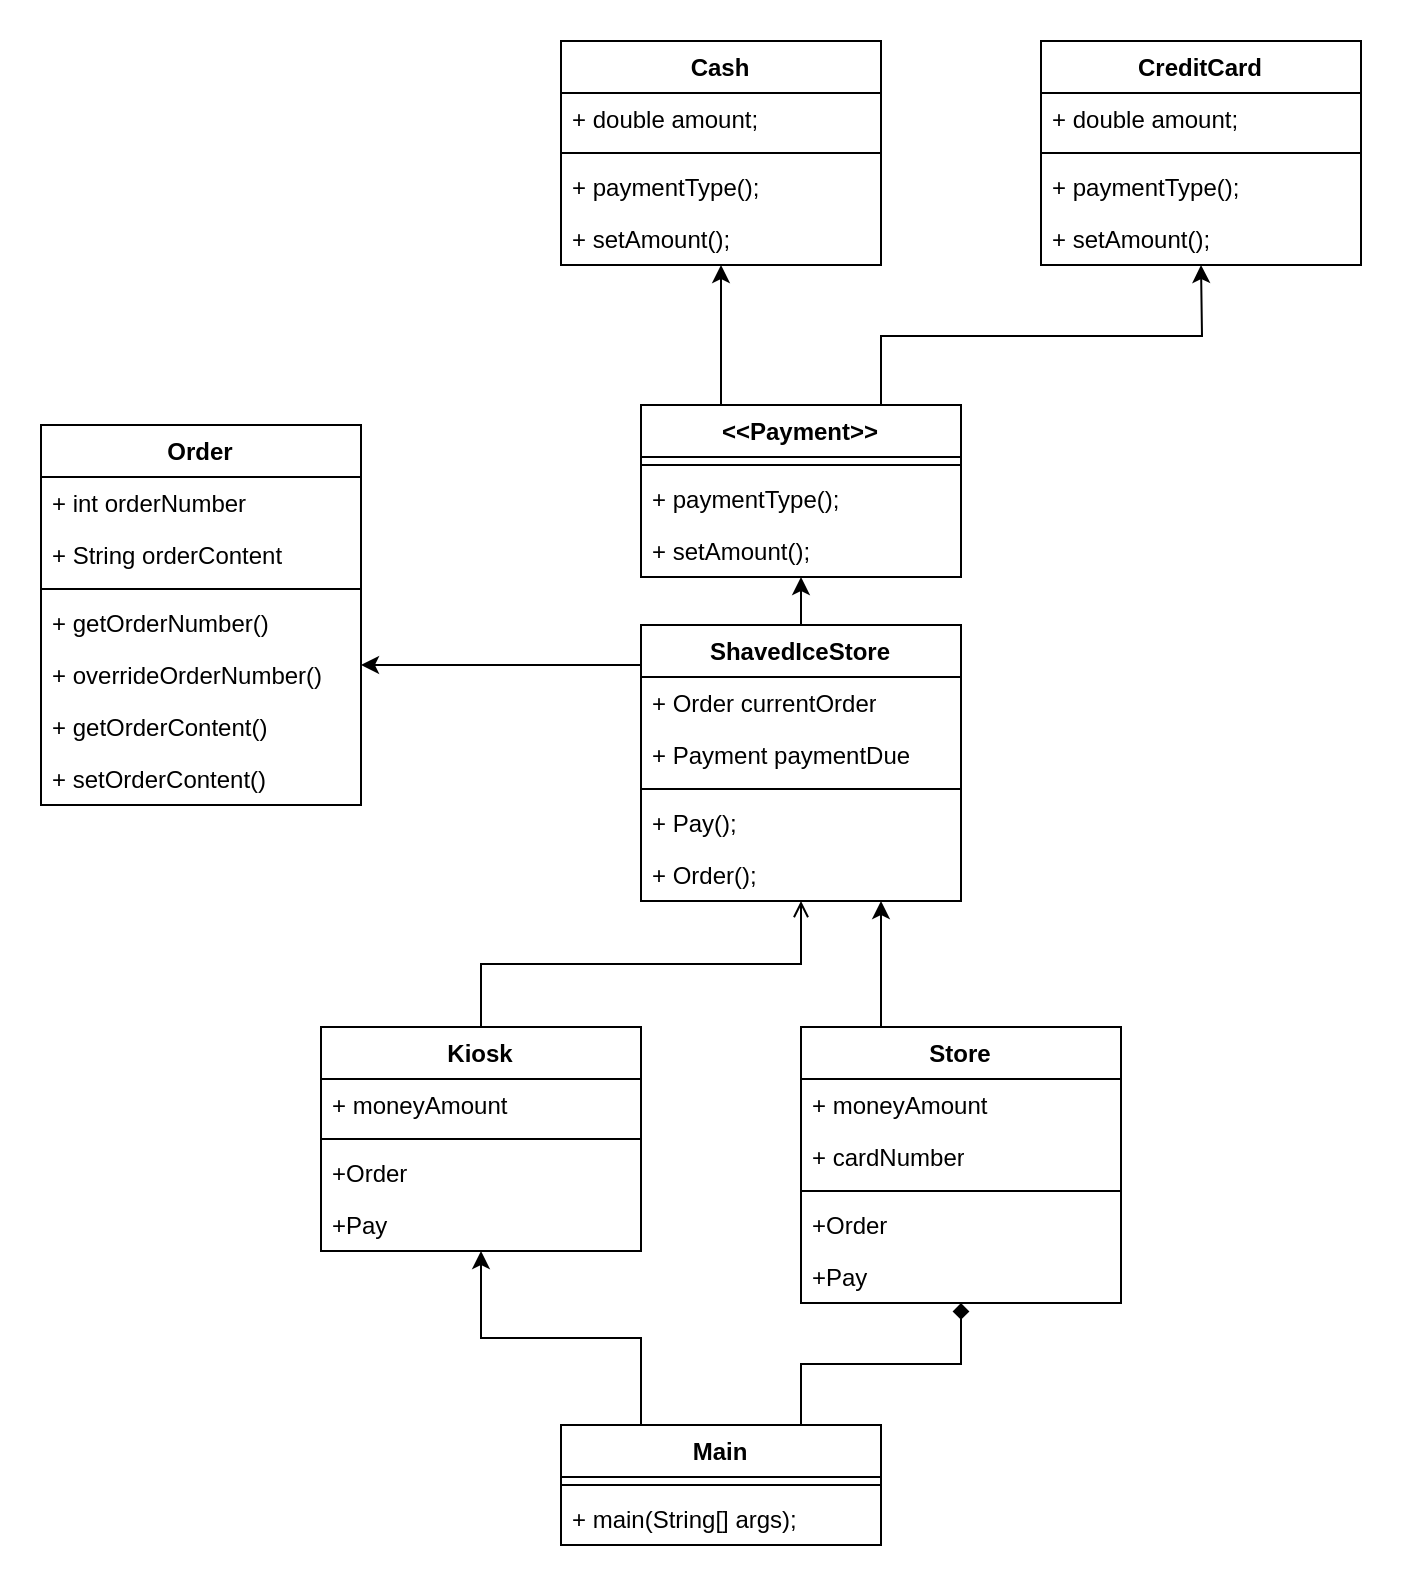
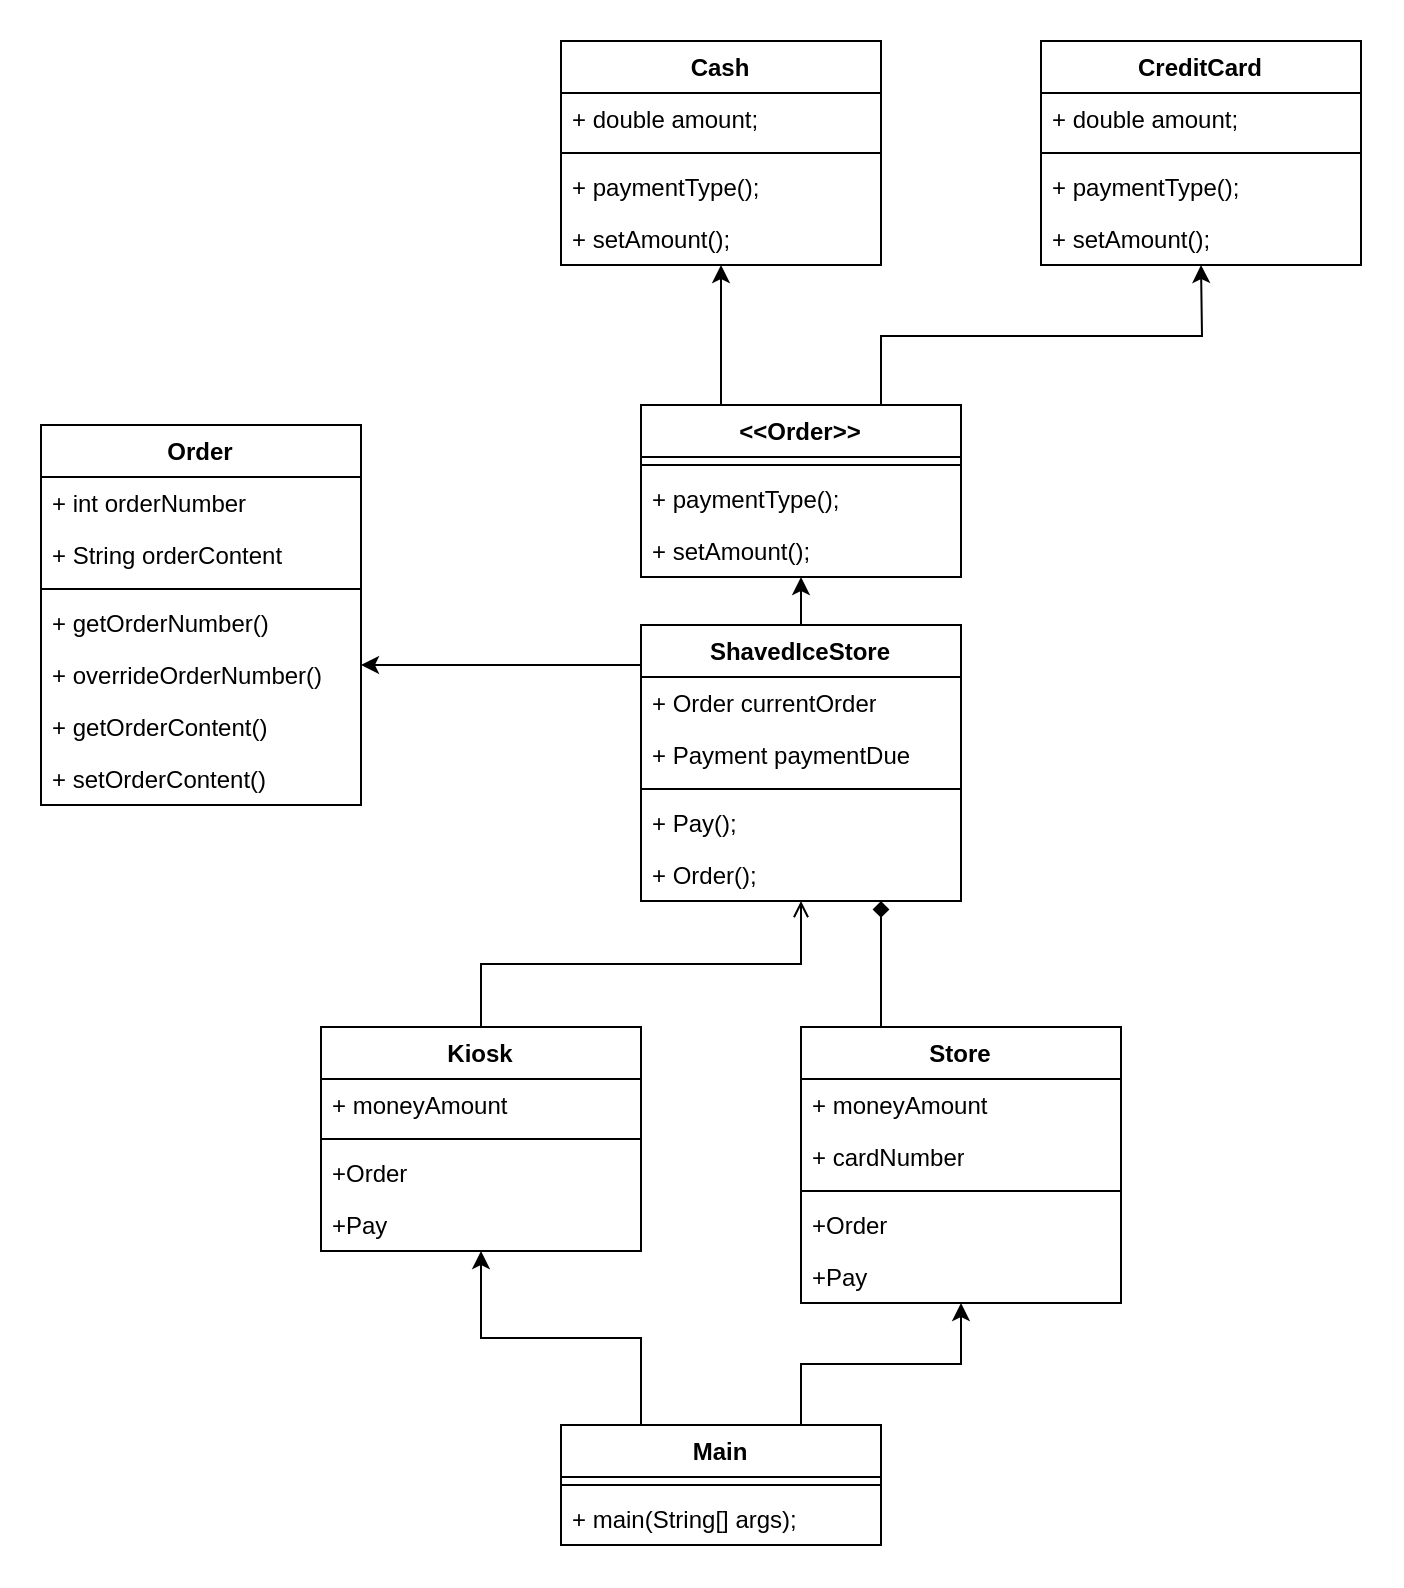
  <mxCell id="0" />
  <mxCell id="1" parent="0" />
  <mxCell id="2" style="edgeStyle=orthogonalEdgeStyle;rounded=0;orthogonalLoop=1;jettySize=auto;html=1;exitX=0.25;exitY=0;exitDx=0;exitDy=0;entryX=0.25;entryY=1;entryDx=0;entryDy=0;" edge="1" parent="1" source="4"><mxGeometry relative="1" as="geometry"><mxPoint x="360" y="132" as="targetPoint" /></mxGeometry></mxCell>
  <mxCell id="3" style="edgeStyle=orthogonalEdgeStyle;rounded=0;orthogonalLoop=1;jettySize=auto;html=1;exitX=0.75;exitY=0;exitDx=0;exitDy=0;" edge="1" parent="1" source="4"><mxGeometry relative="1" as="geometry"><mxPoint x="600" y="132" as="targetPoint" /></mxGeometry></mxCell>
- <mxCell id="4" value="&amp;lt;&amp;lt;Payment&amp;gt;&amp;gt;" style="swimlane;fontStyle=1;align=center;verticalAlign=top;childLayout=stackLayout;horizontal=1;startSize=26;horizontalStack=0;resizeParent=1;resizeParentMax=0;resizeLast=0;collapsible=1;marginBottom=0;whiteSpace=wrap;html=1;" vertex="1" parent="1"><mxGeometry x="320" y="202" width="160" height="86" as="geometry" /></mxCell>
+ <mxCell id="4" value="&amp;lt;&amp;lt;Order&amp;gt;&amp;gt;" style="swimlane;fontStyle=1;align=center;verticalAlign=top;childLayout=stackLayout;horizontal=1;startSize=26;horizontalStack=0;resizeParent=1;resizeParentMax=0;resizeLast=0;collapsible=1;marginBottom=0;whiteSpace=wrap;html=1;" vertex="1" parent="1"><mxGeometry x="320" y="202" width="160" height="86" as="geometry" /></mxCell>
  <mxCell id="5" value="" style="line;strokeWidth=1;fillColor=none;align=left;verticalAlign=middle;spacingTop=-1;spacingLeft=3;spacingRight=3;rotatable=0;labelPosition=right;points=[];portConstraint=eastwest;strokeColor=inherit;" vertex="1" parent="4"><mxGeometry y="26" width="160" height="8" as="geometry" /></mxCell>
  <mxCell id="6" value="+ paymentType();" style="text;strokeColor=none;fillColor=none;align=left;verticalAlign=top;spacingLeft=4;spacingRight=4;overflow=hidden;rotatable=0;points=[[0,0.5],[1,0.5]];portConstraint=eastwest;whiteSpace=wrap;html=1;" vertex="1" parent="4"><mxGeometry y="34" width="160" height="26" as="geometry" /></mxCell>
  <mxCell id="7" value="+ setAmount();" style="text;strokeColor=none;fillColor=none;align=left;verticalAlign=top;spacingLeft=4;spacingRight=4;overflow=hidden;rotatable=0;points=[[0,0.5],[1,0.5]];portConstraint=eastwest;whiteSpace=wrap;html=1;" vertex="1" parent="4"><mxGeometry y="60" width="160" height="26" as="geometry" /></mxCell>
  <mxCell id="8" value="Order" style="swimlane;fontStyle=1;align=center;verticalAlign=top;childLayout=stackLayout;horizontal=1;startSize=26;horizontalStack=0;resizeParent=1;resizeParentMax=0;resizeLast=0;collapsible=1;marginBottom=0;whiteSpace=wrap;html=1;" vertex="1" parent="1"><mxGeometry x="20" y="212" width="160" height="190" as="geometry" /></mxCell>
  <mxCell id="9" value="+ int orderNumber" style="text;strokeColor=none;fillColor=none;align=left;verticalAlign=top;spacingLeft=4;spacingRight=4;overflow=hidden;rotatable=0;points=[[0,0.5],[1,0.5]];portConstraint=eastwest;whiteSpace=wrap;html=1;" vertex="1" parent="8"><mxGeometry y="26" width="160" height="26" as="geometry" /></mxCell>
  <mxCell id="10" value="+ String orderContent" style="text;strokeColor=none;fillColor=none;align=left;verticalAlign=top;spacingLeft=4;spacingRight=4;overflow=hidden;rotatable=0;points=[[0,0.5],[1,0.5]];portConstraint=eastwest;whiteSpace=wrap;html=1;" vertex="1" parent="8"><mxGeometry y="52" width="160" height="26" as="geometry" /></mxCell>
  <mxCell id="11" value="" style="line;strokeWidth=1;fillColor=none;align=left;verticalAlign=middle;spacingTop=-1;spacingLeft=3;spacingRight=3;rotatable=0;labelPosition=right;points=[];portConstraint=eastwest;strokeColor=inherit;" vertex="1" parent="8"><mxGeometry y="78" width="160" height="8" as="geometry" /></mxCell>
  <mxCell id="12" value="&lt;div&gt;+ getOrderNumber()&lt;/div&gt;" style="text;strokeColor=none;fillColor=none;align=left;verticalAlign=top;spacingLeft=4;spacingRight=4;overflow=hidden;rotatable=0;points=[[0,0.5],[1,0.5]];portConstraint=eastwest;whiteSpace=wrap;html=1;" vertex="1" parent="8"><mxGeometry y="86" width="160" height="26" as="geometry" /></mxCell>
  <mxCell id="13" value="+ overrideOrderNumber()" style="text;strokeColor=none;fillColor=none;align=left;verticalAlign=top;spacingLeft=4;spacingRight=4;overflow=hidden;rotatable=0;points=[[0,0.5],[1,0.5]];portConstraint=eastwest;whiteSpace=wrap;html=1;" vertex="1" parent="8"><mxGeometry y="112" width="160" height="26" as="geometry" /></mxCell>
  <mxCell id="14" value="+ getOrderContent()" style="text;strokeColor=none;fillColor=none;align=left;verticalAlign=top;spacingLeft=4;spacingRight=4;overflow=hidden;rotatable=0;points=[[0,0.5],[1,0.5]];portConstraint=eastwest;whiteSpace=wrap;html=1;" vertex="1" parent="8"><mxGeometry y="138" width="160" height="26" as="geometry" /></mxCell>
  <mxCell id="15" value="+ setOrderContent()" style="text;strokeColor=none;fillColor=none;align=left;verticalAlign=top;spacingLeft=4;spacingRight=4;overflow=hidden;rotatable=0;points=[[0,0.5],[1,0.5]];portConstraint=eastwest;whiteSpace=wrap;html=1;" vertex="1" parent="8"><mxGeometry y="164" width="160" height="26" as="geometry" /></mxCell>
  <mxCell id="16" style="edgeStyle=orthogonalEdgeStyle;rounded=0;orthogonalLoop=1;jettySize=auto;html=1;exitX=0.5;exitY=0;exitDx=0;exitDy=0;endArrow=open;" edge="1" parent="1" source="17" target="31"><mxGeometry relative="1" as="geometry" /></mxCell>
  <mxCell id="17" value="Kiosk" style="swimlane;fontStyle=1;align=center;verticalAlign=top;childLayout=stackLayout;horizontal=1;startSize=26;horizontalStack=0;resizeParent=1;resizeParentMax=0;resizeLast=0;collapsible=1;marginBottom=0;whiteSpace=wrap;html=1;" vertex="1" parent="1"><mxGeometry x="160" y="513" width="160" height="112" as="geometry" /></mxCell>
  <mxCell id="18" value="&lt;div&gt;+ moneyAmount&lt;/div&gt;" style="text;strokeColor=none;fillColor=none;align=left;verticalAlign=top;spacingLeft=4;spacingRight=4;overflow=hidden;rotatable=0;points=[[0,0.5],[1,0.5]];portConstraint=eastwest;whiteSpace=wrap;html=1;" vertex="1" parent="17"><mxGeometry y="26" width="160" height="26" as="geometry" /></mxCell>
  <mxCell id="19" value="" style="line;strokeWidth=1;fillColor=none;align=left;verticalAlign=middle;spacingTop=-1;spacingLeft=3;spacingRight=3;rotatable=0;labelPosition=right;points=[];portConstraint=eastwest;strokeColor=inherit;" vertex="1" parent="17"><mxGeometry y="52" width="160" height="8" as="geometry" /></mxCell>
  <mxCell id="20" value="+Order" style="text;strokeColor=none;fillColor=none;align=left;verticalAlign=top;spacingLeft=4;spacingRight=4;overflow=hidden;rotatable=0;points=[[0,0.5],[1,0.5]];portConstraint=eastwest;whiteSpace=wrap;html=1;" vertex="1" parent="17"><mxGeometry y="60" width="160" height="26" as="geometry" /></mxCell>
  <mxCell id="21" value="+Pay" style="text;strokeColor=none;fillColor=none;align=left;verticalAlign=top;spacingLeft=4;spacingRight=4;overflow=hidden;rotatable=0;points=[[0,0.5],[1,0.5]];portConstraint=eastwest;whiteSpace=wrap;html=1;" vertex="1" parent="17"><mxGeometry y="86" width="160" height="26" as="geometry" /></mxCell>
- <mxCell id="22" style="edgeStyle=orthogonalEdgeStyle;rounded=0;orthogonalLoop=1;jettySize=auto;html=1;exitX=0.25;exitY=0;exitDx=0;exitDy=0;entryX=0.75;entryY=1;entryDx=0;entryDy=0;" edge="1" parent="1" source="23" target="31"><mxGeometry relative="1" as="geometry" /></mxCell>
+ <mxCell id="22" style="edgeStyle=orthogonalEdgeStyle;rounded=0;orthogonalLoop=1;jettySize=auto;html=1;exitX=0.25;exitY=0;exitDx=0;exitDy=0;entryX=0.75;entryY=1;entryDx=0;entryDy=0;endArrow=diamond;" edge="1" parent="1" source="23" target="31"><mxGeometry relative="1" as="geometry" /></mxCell>
  <mxCell id="23" value="Store" style="swimlane;fontStyle=1;align=center;verticalAlign=top;childLayout=stackLayout;horizontal=1;startSize=26;horizontalStack=0;resizeParent=1;resizeParentMax=0;resizeLast=0;collapsible=1;marginBottom=0;whiteSpace=wrap;html=1;" vertex="1" parent="1"><mxGeometry x="400" y="513" width="160" height="138" as="geometry" /></mxCell>
  <mxCell id="24" value="&lt;div&gt;+ moneyAmount&lt;/div&gt;" style="text;strokeColor=none;fillColor=none;align=left;verticalAlign=top;spacingLeft=4;spacingRight=4;overflow=hidden;rotatable=0;points=[[0,0.5],[1,0.5]];portConstraint=eastwest;whiteSpace=wrap;html=1;" vertex="1" parent="23"><mxGeometry y="26" width="160" height="26" as="geometry" /></mxCell>
  <mxCell id="25" value="+ cardNumber" style="text;strokeColor=none;fillColor=none;align=left;verticalAlign=top;spacingLeft=4;spacingRight=4;overflow=hidden;rotatable=0;points=[[0,0.5],[1,0.5]];portConstraint=eastwest;whiteSpace=wrap;html=1;" vertex="1" parent="23"><mxGeometry y="52" width="160" height="26" as="geometry" /></mxCell>
  <mxCell id="26" value="" style="line;strokeWidth=1;fillColor=none;align=left;verticalAlign=middle;spacingTop=-1;spacingLeft=3;spacingRight=3;rotatable=0;labelPosition=right;points=[];portConstraint=eastwest;strokeColor=inherit;" vertex="1" parent="23"><mxGeometry y="78" width="160" height="8" as="geometry" /></mxCell>
  <mxCell id="27" value="+Order" style="text;strokeColor=none;fillColor=none;align=left;verticalAlign=top;spacingLeft=4;spacingRight=4;overflow=hidden;rotatable=0;points=[[0,0.5],[1,0.5]];portConstraint=eastwest;whiteSpace=wrap;html=1;" vertex="1" parent="23"><mxGeometry y="86" width="160" height="26" as="geometry" /></mxCell>
  <mxCell id="28" value="+Pay" style="text;strokeColor=none;fillColor=none;align=left;verticalAlign=top;spacingLeft=4;spacingRight=4;overflow=hidden;rotatable=0;points=[[0,0.5],[1,0.5]];portConstraint=eastwest;whiteSpace=wrap;html=1;" vertex="1" parent="23"><mxGeometry y="112" width="160" height="26" as="geometry" /></mxCell>
  <mxCell id="29" style="edgeStyle=orthogonalEdgeStyle;rounded=0;orthogonalLoop=1;jettySize=auto;html=1;exitX=0.5;exitY=0;exitDx=0;exitDy=0;" edge="1" parent="1" source="31" target="4"><mxGeometry relative="1" as="geometry" /></mxCell>
  <mxCell id="30" style="edgeStyle=orthogonalEdgeStyle;rounded=0;orthogonalLoop=1;jettySize=auto;html=1;exitX=0.25;exitY=0;exitDx=0;exitDy=0;" edge="1" parent="1" source="31" target="8"><mxGeometry relative="1" as="geometry"><Array as="points"><mxPoint x="360" y="332" /></Array></mxGeometry></mxCell>
  <mxCell id="31" value="ShavedIceStore" style="swimlane;fontStyle=1;align=center;verticalAlign=top;childLayout=stackLayout;horizontal=1;startSize=26;horizontalStack=0;resizeParent=1;resizeParentMax=0;resizeLast=0;collapsible=1;marginBottom=0;whiteSpace=wrap;html=1;" vertex="1" parent="1"><mxGeometry x="320" y="312" width="160" height="138" as="geometry" /></mxCell>
  <mxCell id="32" value="+ Order currentOrder" style="text;strokeColor=none;fillColor=none;align=left;verticalAlign=top;spacingLeft=4;spacingRight=4;overflow=hidden;rotatable=0;points=[[0,0.5],[1,0.5]];portConstraint=eastwest;whiteSpace=wrap;html=1;" vertex="1" parent="31"><mxGeometry y="26" width="160" height="26" as="geometry" /></mxCell>
  <mxCell id="33" value="+ Payment paymentDue" style="text;strokeColor=none;fillColor=none;align=left;verticalAlign=top;spacingLeft=4;spacingRight=4;overflow=hidden;rotatable=0;points=[[0,0.5],[1,0.5]];portConstraint=eastwest;whiteSpace=wrap;html=1;" vertex="1" parent="31"><mxGeometry y="52" width="160" height="26" as="geometry" /></mxCell>
  <mxCell id="34" value="" style="line;strokeWidth=1;fillColor=none;align=left;verticalAlign=middle;spacingTop=-1;spacingLeft=3;spacingRight=3;rotatable=0;labelPosition=right;points=[];portConstraint=eastwest;strokeColor=inherit;" vertex="1" parent="31"><mxGeometry y="78" width="160" height="8" as="geometry" /></mxCell>
  <mxCell id="35" value="+ Pay();" style="text;strokeColor=none;fillColor=none;align=left;verticalAlign=top;spacingLeft=4;spacingRight=4;overflow=hidden;rotatable=0;points=[[0,0.5],[1,0.5]];portConstraint=eastwest;whiteSpace=wrap;html=1;" vertex="1" parent="31"><mxGeometry y="86" width="160" height="26" as="geometry" /></mxCell>
  <mxCell id="36" value="+ Order();" style="text;strokeColor=none;fillColor=none;align=left;verticalAlign=top;spacingLeft=4;spacingRight=4;overflow=hidden;rotatable=0;points=[[0,0.5],[1,0.5]];portConstraint=eastwest;whiteSpace=wrap;html=1;" vertex="1" parent="31"><mxGeometry y="112" width="160" height="26" as="geometry" /></mxCell>
- <mxCell id="37" style="edgeStyle=orthogonalEdgeStyle;rounded=0;orthogonalLoop=1;jettySize=auto;html=1;exitX=0.75;exitY=0;exitDx=0;exitDy=0;entryX=0.5;entryY=1;entryDx=0;entryDy=0;endArrow=diamond;" edge="1" parent="1" source="39" target="23"><mxGeometry relative="1" as="geometry" /></mxCell>
+ <mxCell id="37" style="edgeStyle=orthogonalEdgeStyle;rounded=0;orthogonalLoop=1;jettySize=auto;html=1;exitX=0.75;exitY=0;exitDx=0;exitDy=0;entryX=0.5;entryY=1;entryDx=0;entryDy=0;" edge="1" parent="1" source="39" target="23"><mxGeometry relative="1" as="geometry" /></mxCell>
  <mxCell id="38" style="edgeStyle=orthogonalEdgeStyle;rounded=0;orthogonalLoop=1;jettySize=auto;html=1;exitX=0.25;exitY=0;exitDx=0;exitDy=0;entryX=0.5;entryY=1;entryDx=0;entryDy=0;" edge="1" parent="1" source="39" target="17"><mxGeometry relative="1" as="geometry" /></mxCell>
  <mxCell id="39" value="Main" style="swimlane;fontStyle=1;align=center;verticalAlign=top;childLayout=stackLayout;horizontal=1;startSize=26;horizontalStack=0;resizeParent=1;resizeParentMax=0;resizeLast=0;collapsible=1;marginBottom=0;whiteSpace=wrap;html=1;" vertex="1" parent="1"><mxGeometry x="280" y="712" width="160" height="60" as="geometry" /></mxCell>
  <mxCell id="40" value="" style="line;strokeWidth=1;fillColor=none;align=left;verticalAlign=middle;spacingTop=-1;spacingLeft=3;spacingRight=3;rotatable=0;labelPosition=right;points=[];portConstraint=eastwest;strokeColor=inherit;" vertex="1" parent="39"><mxGeometry y="26" width="160" height="8" as="geometry" /></mxCell>
  <mxCell id="41" value="+ main(String[] args);" style="text;strokeColor=none;fillColor=none;align=left;verticalAlign=top;spacingLeft=4;spacingRight=4;overflow=hidden;rotatable=0;points=[[0,0.5],[1,0.5]];portConstraint=eastwest;whiteSpace=wrap;html=1;" vertex="1" parent="39"><mxGeometry y="34" width="160" height="26" as="geometry" /></mxCell>
  <mxCell id="42" value="Cash" style="swimlane;fontStyle=1;align=center;verticalAlign=top;childLayout=stackLayout;horizontal=1;startSize=26;horizontalStack=0;resizeParent=1;resizeParentMax=0;resizeLast=0;collapsible=1;marginBottom=0;whiteSpace=wrap;html=1;" vertex="1" parent="1"><mxGeometry x="280" y="20" width="160" height="112" as="geometry" /></mxCell>
  <mxCell id="43" value="+ double amount;" style="text;strokeColor=none;fillColor=none;align=left;verticalAlign=top;spacingLeft=4;spacingRight=4;overflow=hidden;rotatable=0;points=[[0,0.5],[1,0.5]];portConstraint=eastwest;whiteSpace=wrap;html=1;" vertex="1" parent="42"><mxGeometry y="26" width="160" height="26" as="geometry" /></mxCell>
  <mxCell id="44" value="" style="line;strokeWidth=1;fillColor=none;align=left;verticalAlign=middle;spacingTop=-1;spacingLeft=3;spacingRight=3;rotatable=0;labelPosition=right;points=[];portConstraint=eastwest;strokeColor=inherit;" vertex="1" parent="42"><mxGeometry y="52" width="160" height="8" as="geometry" /></mxCell>
  <mxCell id="45" value="&lt;div&gt;+ paymentType();&lt;/div&gt;" style="text;strokeColor=none;fillColor=none;align=left;verticalAlign=top;spacingLeft=4;spacingRight=4;overflow=hidden;rotatable=0;points=[[0,0.5],[1,0.5]];portConstraint=eastwest;whiteSpace=wrap;html=1;" vertex="1" parent="42"><mxGeometry y="60" width="160" height="26" as="geometry" /></mxCell>
  <mxCell id="46" value="+ setAmount();" style="text;strokeColor=none;fillColor=none;align=left;verticalAlign=top;spacingLeft=4;spacingRight=4;overflow=hidden;rotatable=0;points=[[0,0.5],[1,0.5]];portConstraint=eastwest;whiteSpace=wrap;html=1;" vertex="1" parent="42"><mxGeometry y="86" width="160" height="26" as="geometry" /></mxCell>
  <mxCell id="47" value="CreditCard" style="swimlane;fontStyle=1;align=center;verticalAlign=top;childLayout=stackLayout;horizontal=1;startSize=26;horizontalStack=0;resizeParent=1;resizeParentMax=0;resizeLast=0;collapsible=1;marginBottom=0;whiteSpace=wrap;html=1;" vertex="1" parent="1"><mxGeometry x="520" y="20" width="160" height="112" as="geometry" /></mxCell>
  <mxCell id="48" value="+ double amount;" style="text;strokeColor=none;fillColor=none;align=left;verticalAlign=top;spacingLeft=4;spacingRight=4;overflow=hidden;rotatable=0;points=[[0,0.5],[1,0.5]];portConstraint=eastwest;whiteSpace=wrap;html=1;" vertex="1" parent="47"><mxGeometry y="26" width="160" height="26" as="geometry" /></mxCell>
  <mxCell id="49" value="" style="line;strokeWidth=1;fillColor=none;align=left;verticalAlign=middle;spacingTop=-1;spacingLeft=3;spacingRight=3;rotatable=0;labelPosition=right;points=[];portConstraint=eastwest;strokeColor=inherit;" vertex="1" parent="47"><mxGeometry y="52" width="160" height="8" as="geometry" /></mxCell>
  <mxCell id="50" value="&lt;div&gt;+ paymentType();&lt;/div&gt;" style="text;strokeColor=none;fillColor=none;align=left;verticalAlign=top;spacingLeft=4;spacingRight=4;overflow=hidden;rotatable=0;points=[[0,0.5],[1,0.5]];portConstraint=eastwest;whiteSpace=wrap;html=1;" vertex="1" parent="47"><mxGeometry y="60" width="160" height="26" as="geometry" /></mxCell>
  <mxCell id="51" value="+ setAmount();" style="text;strokeColor=none;fillColor=none;align=left;verticalAlign=top;spacingLeft=4;spacingRight=4;overflow=hidden;rotatable=0;points=[[0,0.5],[1,0.5]];portConstraint=eastwest;whiteSpace=wrap;html=1;" vertex="1" parent="47"><mxGeometry y="86" width="160" height="26" as="geometry" /></mxCell>
